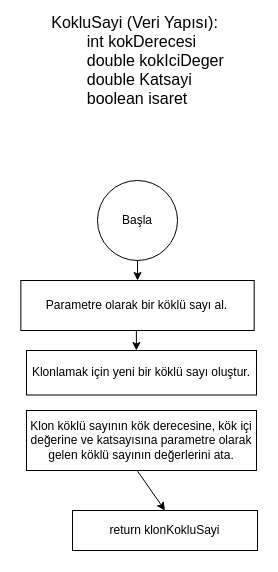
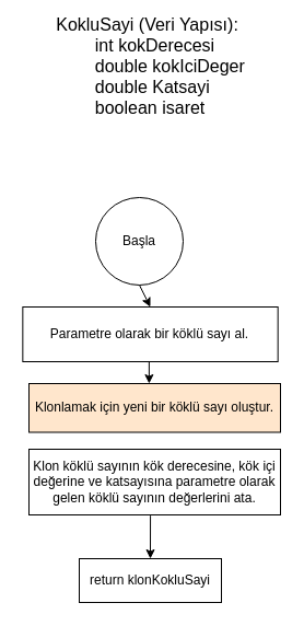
  <mxCell id="0" />
  <mxCell id="1" parent="0" />
- <mxCell id="2" value="Başla" style="ellipse;whiteSpace=wrap;html=1;aspect=fixed;" vertex="1" parent="1"><mxGeometry x="97" y="180" width="80" height="80" as="geometry" /></mxCell>
+ <mxCell id="2" value="Başla" style="ellipse;whiteSpace=wrap;html=1;aspect=fixed;" vertex="1" parent="1"><mxGeometry x="87" y="180" width="80" height="80" as="geometry" /></mxCell>
  <mxCell id="3" value="Parametre olarak bir köklü sayı al." style="rounded=0;whiteSpace=wrap;html=1;" vertex="1" parent="1"><mxGeometry x="20.34" y="280" width="233.33" height="50" as="geometry" /></mxCell>
- <mxCell id="4" value="return klonKokluSayi" style="rounded=0;whiteSpace=wrap;html=1;" vertex="1" parent="1"><mxGeometry x="72" y="510" width="185" height="40" as="geometry" /></mxCell>
+ <mxCell id="4" value="return klonKokluSayi" style="rounded=0;whiteSpace=wrap;html=1;" vertex="1" parent="1"><mxGeometry x="72" y="510" width="130" height="40" as="geometry" /></mxCell>
  <mxCell id="5" value="" style="endArrow=classic;html=1;exitX=0.5;exitY=1;exitDx=0;exitDy=0;entryX=0.5;entryY=0;entryDx=0;entryDy=0;" edge="1" parent="1" source="2" target="3"><mxGeometry width="50" height="50" relative="1" as="geometry"><mxPoint x="186" y="240" as="sourcePoint" /><mxPoint x="236" y="190" as="targetPoint" /></mxGeometry></mxCell>
  <mxCell id="6" value="" style="endArrow=classic;html=1;exitX=0.5;exitY=1;exitDx=0;exitDy=0;entryX=0.5;entryY=0;entryDx=0;entryDy=0;" edge="1" parent="1"><mxGeometry width="50" height="50" relative="1" as="geometry"><mxPoint x="135.88" y="330" as="sourcePoint" /><mxPoint x="135.885" y="350" as="targetPoint" /></mxGeometry></mxCell>
  <mxCell id="7" value="" style="endArrow=classic;html=1;exitX=0.483;exitY=1.011;exitDx=0;exitDy=0;exitPerimeter=0;entryX=0.5;entryY=0;entryDx=0;entryDy=0;" edge="1" parent="1" source="10" target="4"><mxGeometry width="50" height="50" relative="1" as="geometry"><mxPoint x="137" y="490" as="sourcePoint" /><mxPoint x="137" y="490" as="targetPoint" /></mxGeometry></mxCell>
  <mxCell id="8" value="&lt;div style=&quot;text-align: left ; font-size: 16px&quot;&gt;&lt;font style=&quot;font-size: 16px&quot;&gt;KokluSayi (Veri Yapısı):&lt;/font&gt;&lt;/div&gt;&lt;div style=&quot;text-align: left ; font-size: 16px&quot;&gt;&lt;span&gt;&lt;font style=&quot;font-size: 16px&quot;&gt;&lt;span style=&quot;white-space: pre&quot;&gt;&#09;&lt;/span&gt;int kokDerecesi&lt;/font&gt;&lt;/span&gt;&lt;/div&gt;&lt;div style=&quot;text-align: left ; font-size: 16px&quot;&gt;&lt;span&gt;&lt;font style=&quot;font-size: 16px&quot;&gt;&lt;span style=&quot;white-space: pre&quot;&gt;&#09;&lt;/span&gt;double kokIciDeger&lt;/font&gt;&lt;/span&gt;&lt;/div&gt;&lt;div style=&quot;text-align: left ; font-size: 16px&quot;&gt;&lt;span&gt;&lt;font style=&quot;font-size: 16px&quot;&gt;&lt;span style=&quot;white-space: pre&quot;&gt;&#09;&lt;/span&gt;double Katsayi&lt;/font&gt;&lt;/span&gt;&lt;/div&gt;&lt;div style=&quot;text-align: left ; font-size: 16px&quot;&gt;&lt;font style=&quot;font-size: 16px&quot;&gt;&lt;span style=&quot;white-space: pre&quot;&gt;&#09;&lt;/span&gt;boolean isaret&lt;/font&gt;&lt;/div&gt;" style="text;html=1;align=center;verticalAlign=middle;resizable=0;points=[];autosize=1;strokeColor=none;" vertex="1" parent="1"><mxGeometry x="42" y="20" width="190" height="80" as="geometry" /></mxCell>
- <mxCell id="9" value="&lt;span&gt;Klonlamak için yeni bir köklü sayı oluştur.&lt;/span&gt;" style="rounded=0;whiteSpace=wrap;html=1;" vertex="1" parent="1"><mxGeometry x="26" y="350" width="230" height="44.5" as="geometry" /></mxCell>
+ <mxCell id="9" value="&lt;span&gt;Klonlamak için yeni bir köklü sayı oluştur.&lt;/span&gt;" style="rounded=0;whiteSpace=wrap;html=1;fillColor=#ffe6cc;" vertex="1" parent="1"><mxGeometry x="26" y="350" width="230" height="44.5" as="geometry" /></mxCell>
  <mxCell id="10" value="Klon köklü sayının kök derecesine, kök içi değerine ve katsayısına parametre olarak gelen köklü sayının değerlerini ata." style="rounded=0;whiteSpace=wrap;html=1;" vertex="1" parent="1"><mxGeometry x="26" y="410" width="230" height="60" as="geometry" /></mxCell>
